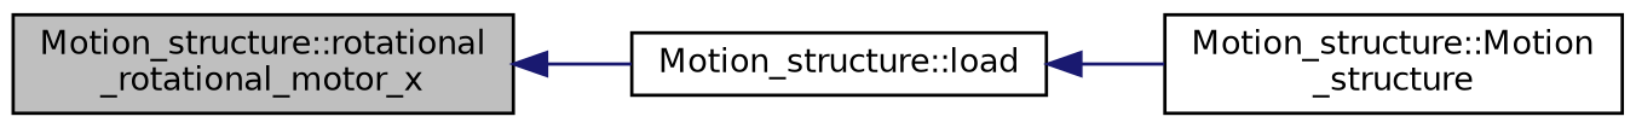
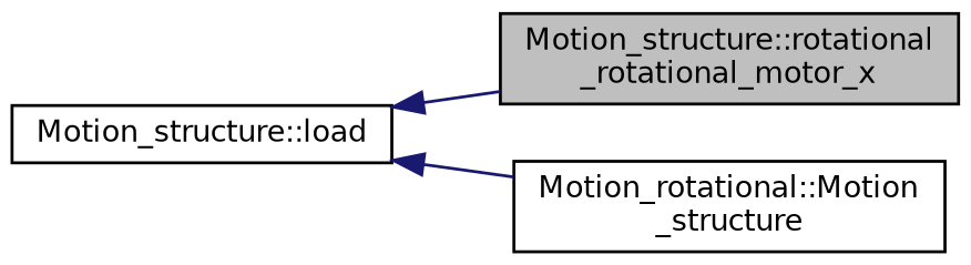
  digraph {
    rankdir=LR
    node [color=black fillcolor=white fontname=Helvetica fontsize=10 shape=record style=filled]
    edge [color=midnightblue dir=back fontname=Helvetica fontsize=10 labelfontname=Helvetica labelfontsize=10 style=solid]
    n1 [fillcolor=grey75 fontcolor=black height=0.2 label="Motion_structure::rotational\l_rotational_motor_x" width=0.4]
    n2 [height=0.2 label="Motion_structure::load" width=0.4]
-   n3 [height=0.2 label="Motion_structure::Motion\l_structure" width=0.4]
-   n1 -> n2
+   n3 [height=0.2 label="Motion_rotational::Motion\l_structure" width=0.4]
+   n2 -> n1
    n2 -> n3
  }
